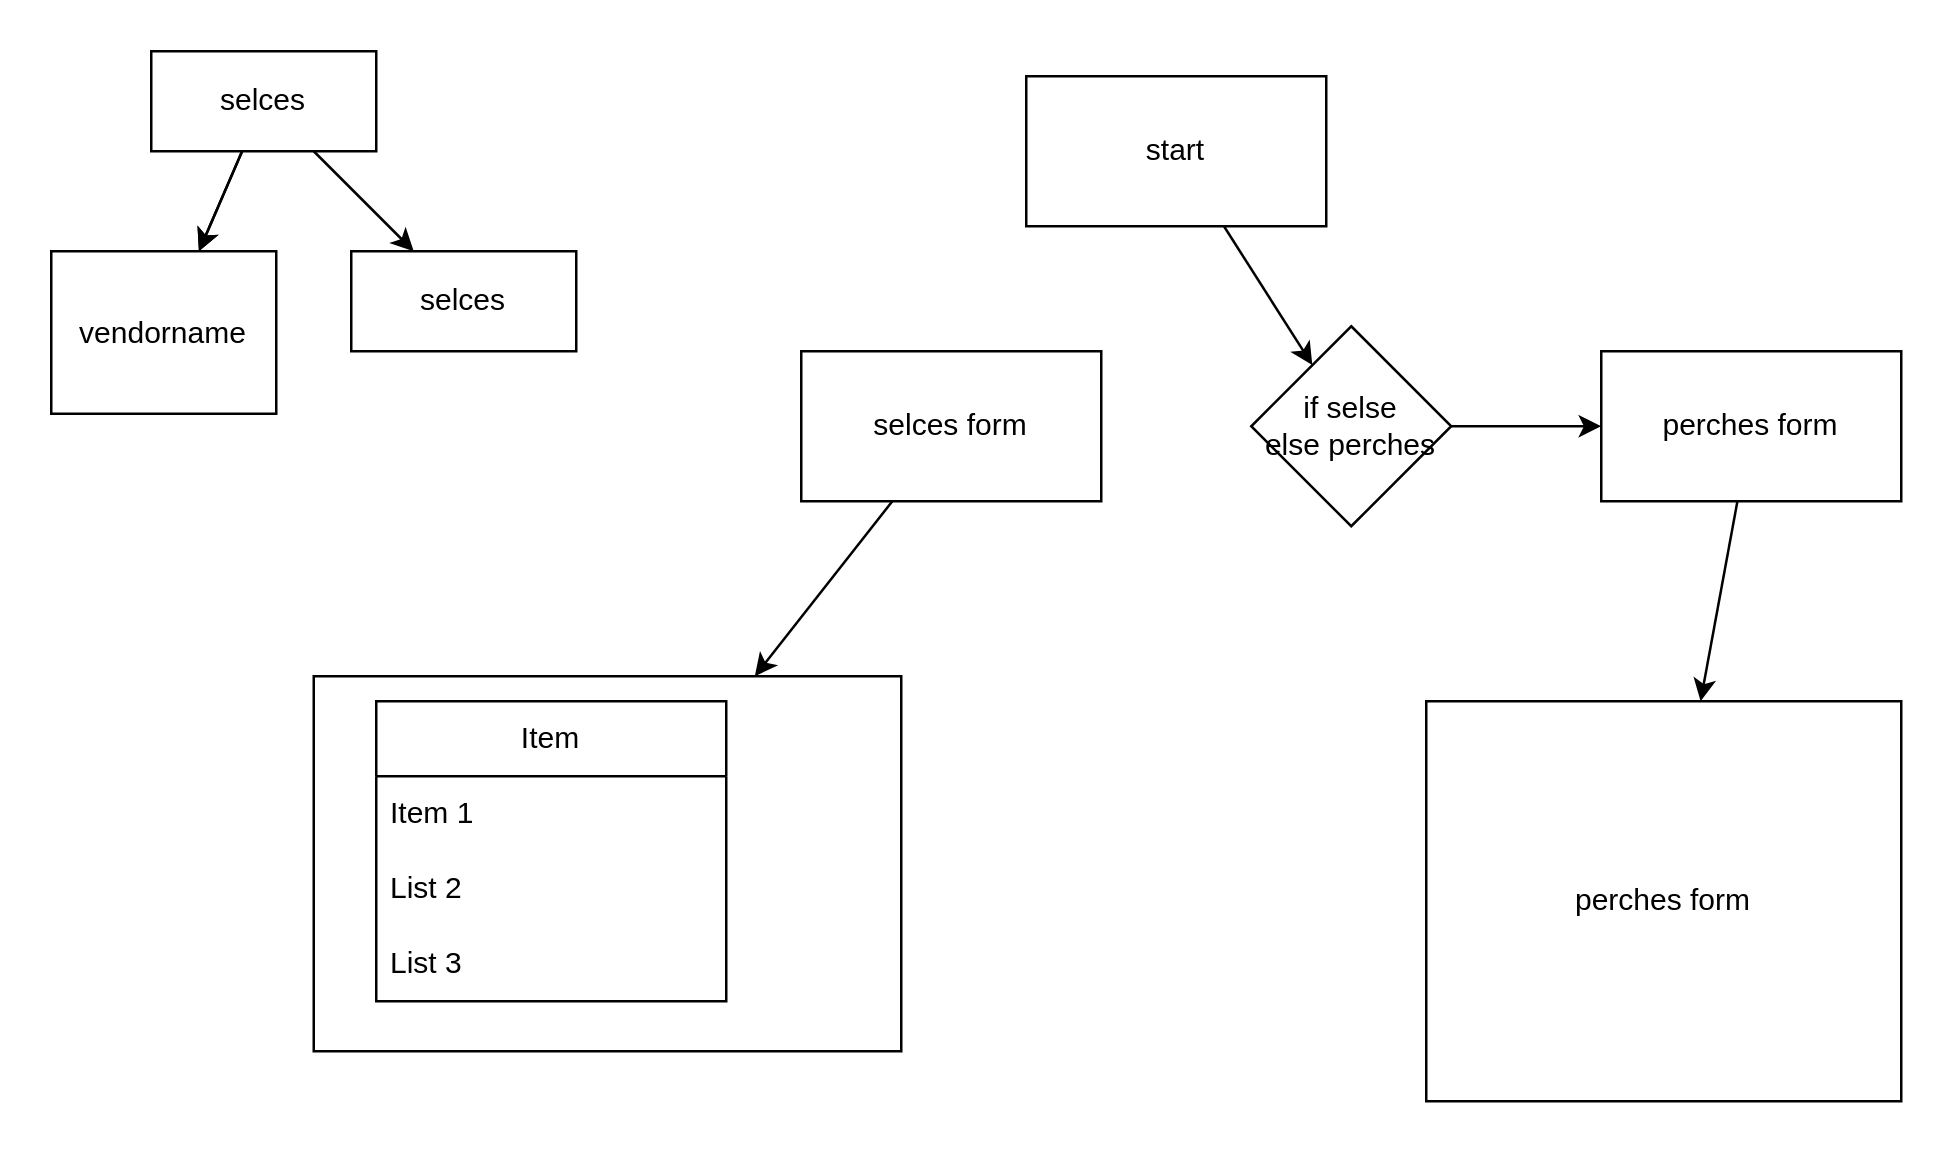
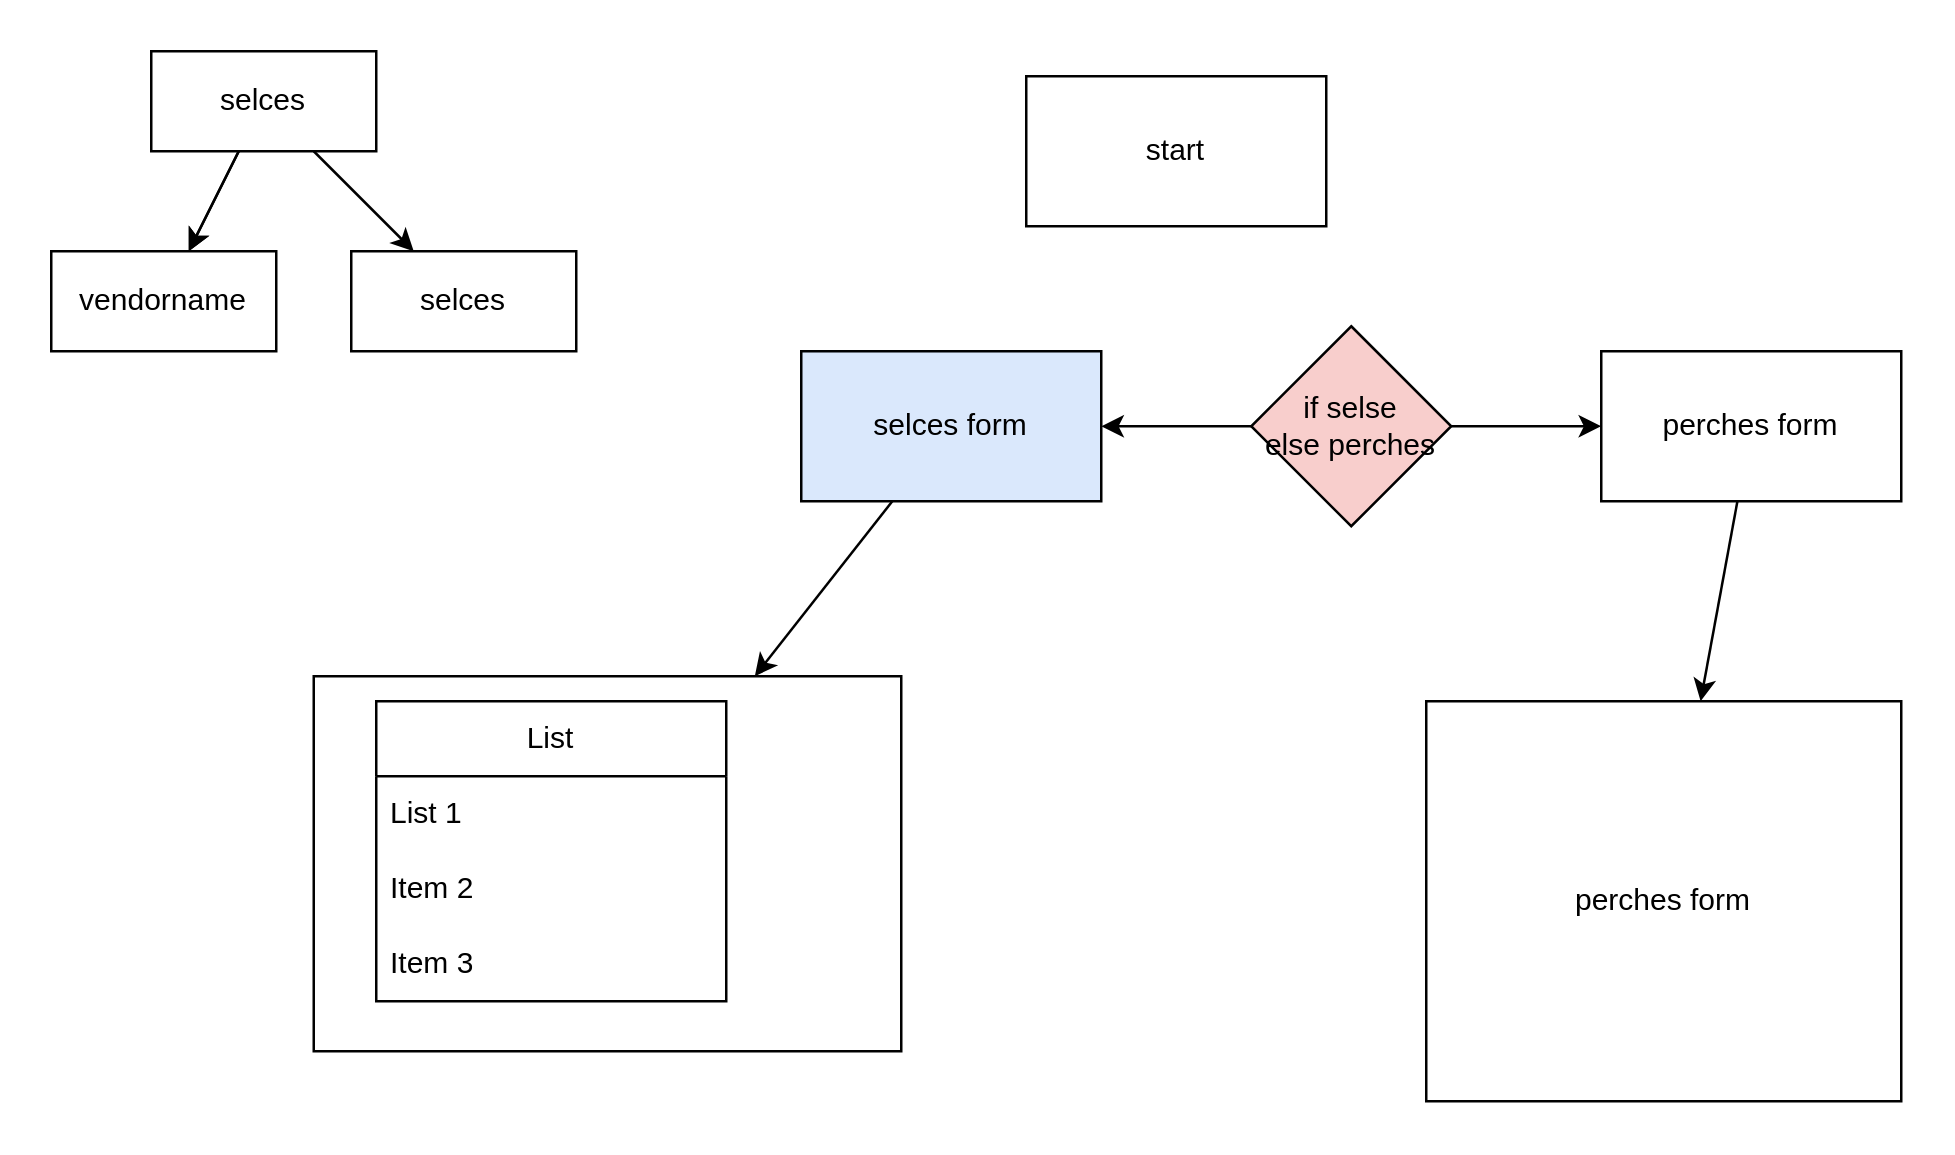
  <mxCell id="0" />
  <mxCell id="1" parent="0" />
  <mxCell id="2" value="" style="edgeStyle=none;html=1;" edge="1" parent="1" source="5" target="6"><mxGeometry relative="1" as="geometry" /></mxCell>
  <mxCell id="3" value="" style="edgeStyle=none;html=1;" edge="1" parent="1" source="5" target="6"><mxGeometry relative="1" as="geometry" /></mxCell>
  <mxCell id="4" value="" style="edgeStyle=none;html=1;" edge="1" parent="1" source="5" target="7"><mxGeometry relative="1" as="geometry" /></mxCell>
  <mxCell id="5" value="selces" style="rounded=0;whiteSpace=wrap;html=1;" vertex="1" parent="1"><mxGeometry x="60" y="20" width="90" height="40" as="geometry" /></mxCell>
- <mxCell id="6" value="vendorname" style="rounded=0;whiteSpace=wrap;html=1;" vertex="1" parent="1"><mxGeometry x="20" y="100" width="90" height="65" as="geometry" /></mxCell>
+ <mxCell id="6" value="vendorname" style="rounded=0;whiteSpace=wrap;html=1;" vertex="1" parent="1"><mxGeometry x="20" y="100" width="90" height="40" as="geometry" /></mxCell>
  <mxCell id="7" value="selces" style="rounded=0;whiteSpace=wrap;html=1;" vertex="1" parent="1"><mxGeometry x="140" y="100" width="90" height="40" as="geometry" /></mxCell>
- <mxCell id="8" value="" style="edgeStyle=none;html=1;" edge="1" parent="1" source="9" target="12"><mxGeometry relative="1" as="geometry" /></mxCell>
  <mxCell id="9" value="start" style="rounded=0;whiteSpace=wrap;html=1;" vertex="1" parent="1"><mxGeometry x="410" y="30" width="120" height="60" as="geometry" /></mxCell>
+ <mxCell id="10" value="" style="edgeStyle=none;html=1;" edge="1" parent="1" source="12" target="14"><mxGeometry relative="1" as="geometry" /></mxCell>
  <mxCell id="11" value="" style="edgeStyle=none;html=1;" edge="1" parent="1" source="12" target="16"><mxGeometry relative="1" as="geometry" /></mxCell>
- <mxCell id="12" value="if selse&lt;br&gt;else perches" style="rhombus;whiteSpace=wrap;html=1;rounded=0;" vertex="1" parent="1"><mxGeometry x="500" y="130" width="80" height="80" as="geometry" /></mxCell>
+ <mxCell id="12" value="if selse&lt;br&gt;else perches" style="rhombus;whiteSpace=wrap;html=1;rounded=0;fillColor=#f8cecc;" vertex="1" parent="1"><mxGeometry x="500" y="130" width="80" height="80" as="geometry" /></mxCell>
  <mxCell id="13" value="" style="edgeStyle=none;html=1;" edge="1" parent="1" source="14" target="17"><mxGeometry relative="1" as="geometry" /></mxCell>
- <mxCell id="14" value="selces form" style="whiteSpace=wrap;html=1;rounded=0;" vertex="1" parent="1"><mxGeometry x="320" y="140" width="120" height="60" as="geometry" /></mxCell>
+ <mxCell id="14" value="selces form" style="whiteSpace=wrap;html=1;rounded=0;fillColor=#dae8fc;" vertex="1" parent="1"><mxGeometry x="320" y="140" width="120" height="60" as="geometry" /></mxCell>
  <mxCell id="15" value="" style="edgeStyle=none;html=1;" edge="1" parent="1" source="16" target="18"><mxGeometry relative="1" as="geometry" /></mxCell>
  <mxCell id="16" value="perches form" style="whiteSpace=wrap;html=1;rounded=0;" vertex="1" parent="1"><mxGeometry x="640" y="140" width="120" height="60" as="geometry" /></mxCell>
  <mxCell id="17" value="" style="whiteSpace=wrap;html=1;rounded=0;" vertex="1" parent="1"><mxGeometry x="125" y="270" width="235" height="150" as="geometry" /></mxCell>
  <mxCell id="18" value="perches form" style="whiteSpace=wrap;html=1;rounded=0;" vertex="1" parent="1"><mxGeometry x="570" y="280" width="190" height="160" as="geometry" /></mxCell>
- <mxCell id="19" value="Item" style="swimlane;fontStyle=0;childLayout=stackLayout;horizontal=1;startSize=30;horizontalStack=0;resizeParent=1;resizeParentMax=0;resizeLast=0;collapsible=1;marginBottom=0;whiteSpace=wrap;html=1;" vertex="1" parent="1"><mxGeometry x="150" y="280" width="140" height="120" as="geometry" /></mxCell>
- <mxCell id="20" value="Item 1" style="text;strokeColor=none;fillColor=none;align=left;verticalAlign=middle;spacingLeft=4;spacingRight=4;overflow=hidden;points=[[0,0.5],[1,0.5]];portConstraint=eastwest;rotatable=0;whiteSpace=wrap;html=1;" vertex="1" parent="19"><mxGeometry y="30" width="140" height="30" as="geometry" /></mxCell>
- <mxCell id="21" value="List 2" style="text;strokeColor=none;fillColor=none;align=left;verticalAlign=middle;spacingLeft=4;spacingRight=4;overflow=hidden;points=[[0,0.5],[1,0.5]];portConstraint=eastwest;rotatable=0;whiteSpace=wrap;html=1;" vertex="1" parent="19"><mxGeometry y="60" width="140" height="30" as="geometry" /></mxCell>
- <mxCell id="22" value="List 3" style="text;strokeColor=none;fillColor=none;align=left;verticalAlign=middle;spacingLeft=4;spacingRight=4;overflow=hidden;points=[[0,0.5],[1,0.5]];portConstraint=eastwest;rotatable=0;whiteSpace=wrap;html=1;" vertex="1" parent="19"><mxGeometry y="90" width="140" height="30" as="geometry" /></mxCell>
+ <mxCell id="19" value="List" style="swimlane;fontStyle=0;childLayout=stackLayout;horizontal=1;startSize=30;horizontalStack=0;resizeParent=1;resizeParentMax=0;resizeLast=0;collapsible=1;marginBottom=0;whiteSpace=wrap;html=1;" vertex="1" parent="1"><mxGeometry x="150" y="280" width="140" height="120" as="geometry" /></mxCell>
+ <mxCell id="20" value="List 1" style="text;strokeColor=none;fillColor=none;align=left;verticalAlign=middle;spacingLeft=4;spacingRight=4;overflow=hidden;points=[[0,0.5],[1,0.5]];portConstraint=eastwest;rotatable=0;whiteSpace=wrap;html=1;" vertex="1" parent="19"><mxGeometry y="30" width="140" height="30" as="geometry" /></mxCell>
+ <mxCell id="21" value="Item 2" style="text;strokeColor=none;fillColor=none;align=left;verticalAlign=middle;spacingLeft=4;spacingRight=4;overflow=hidden;points=[[0,0.5],[1,0.5]];portConstraint=eastwest;rotatable=0;whiteSpace=wrap;html=1;" vertex="1" parent="19"><mxGeometry y="60" width="140" height="30" as="geometry" /></mxCell>
+ <mxCell id="22" value="Item 3" style="text;strokeColor=none;fillColor=none;align=left;verticalAlign=middle;spacingLeft=4;spacingRight=4;overflow=hidden;points=[[0,0.5],[1,0.5]];portConstraint=eastwest;rotatable=0;whiteSpace=wrap;html=1;" vertex="1" parent="19"><mxGeometry y="90" width="140" height="30" as="geometry" /></mxCell>
